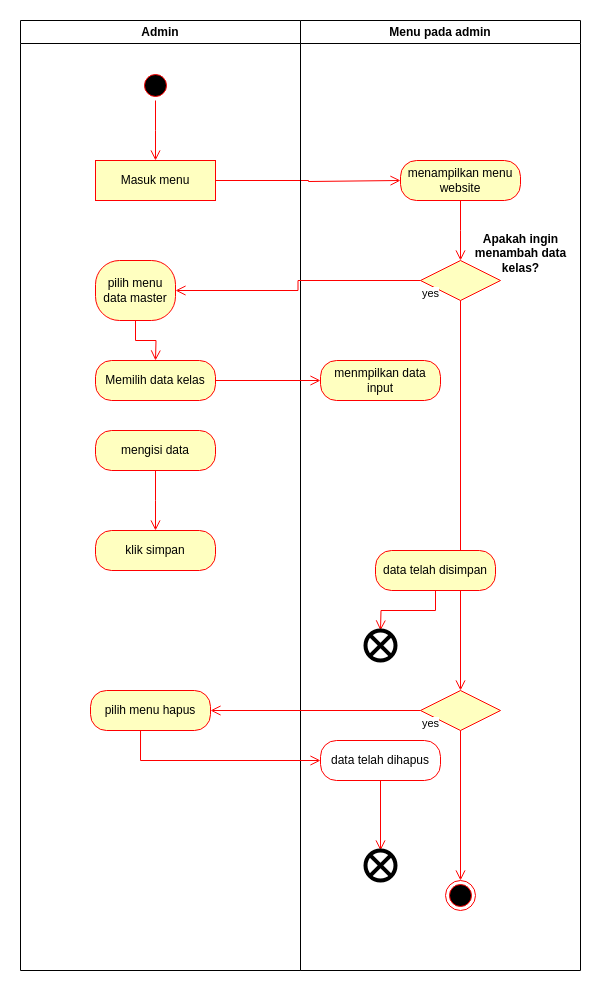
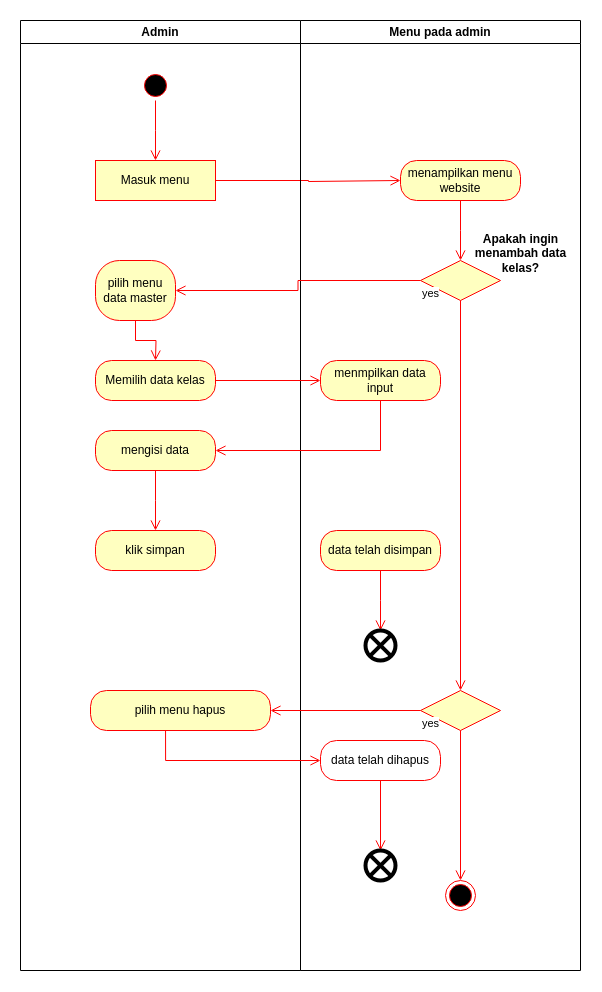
  <mxCell id="0" />
  <mxCell id="1" parent="0" />
  <mxCell id="2" value="Admin" style="swimlane;whiteSpace=wrap" parent="1" vertex="1"><mxGeometry x="20" y="20" width="280" height="950" as="geometry" /></mxCell>
  <mxCell id="3" value="" style="ellipse;html=1;shape=startState;fillColor=#000000;strokeColor=#ff0000;" parent="2" vertex="1"><mxGeometry x="120" y="50" width="30" height="30" as="geometry" /></mxCell>
  <mxCell id="4" value="" style="edgeStyle=orthogonalEdgeStyle;html=1;verticalAlign=bottom;endArrow=open;endSize=8;strokeColor=#ff0000;rounded=0;" parent="2" source="3" edge="1"><mxGeometry relative="1" as="geometry"><mxPoint x="135" y="140" as="targetPoint" /></mxGeometry></mxCell>
  <mxCell id="5" value="Masuk menu" style="whiteSpace=wrap;html=1;arcSize=40;fontColor=#000000;fillColor=#ffffc0;strokeColor=#ff0000;rounded=0;" parent="2" vertex="1"><mxGeometry x="75" y="140" width="120" height="40" as="geometry" /></mxCell>
  <mxCell id="6" value="" style="edgeStyle=orthogonalEdgeStyle;html=1;verticalAlign=bottom;endArrow=open;endSize=8;strokeColor=#ff0000;rounded=0;" parent="2" source="5" edge="1"><mxGeometry relative="1" as="geometry"><mxPoint x="380" y="160" as="targetPoint" /><Array as="points"><mxPoint x="288" y="160" /><mxPoint x="288" y="161" /></Array></mxGeometry></mxCell>
  <mxCell id="7" value="klik simpan" style="rounded=1;whiteSpace=wrap;html=1;arcSize=40;fontColor=#000000;fillColor=#ffffc0;strokeColor=#ff0000;" parent="2" vertex="1"><mxGeometry x="75" y="510" width="120" height="40" as="geometry" /></mxCell>
  <mxCell id="8" value="pilih menu data master" style="rounded=1;whiteSpace=wrap;html=1;arcSize=40;fontColor=#000000;fillColor=#ffffc0;strokeColor=#ff0000;" vertex="1" parent="2"><mxGeometry x="75" y="240" width="80" height="60" as="geometry" /></mxCell>
  <mxCell id="9" value="" style="edgeStyle=orthogonalEdgeStyle;html=1;verticalAlign=bottom;endArrow=open;endSize=8;strokeColor=#ff0000;rounded=0;" edge="1" source="8" parent="2"><mxGeometry relative="1" as="geometry"><mxPoint x="135" y="340" as="targetPoint" /></mxGeometry></mxCell>
  <mxCell id="10" value="Memilih data kelas" style="rounded=1;whiteSpace=wrap;html=1;arcSize=40;fontColor=#000000;fillColor=#ffffc0;strokeColor=#ff0000;" vertex="1" parent="2"><mxGeometry x="75" y="340" width="120" height="40" as="geometry" /></mxCell>
  <mxCell id="11" value="mengisi data" style="rounded=1;whiteSpace=wrap;html=1;arcSize=40;fontColor=#000000;fillColor=#ffffc0;strokeColor=#ff0000;" vertex="1" parent="2"><mxGeometry x="75" y="410" width="120" height="40" as="geometry" /></mxCell>
  <mxCell id="12" value="" style="edgeStyle=orthogonalEdgeStyle;html=1;verticalAlign=bottom;endArrow=open;endSize=8;strokeColor=#ff0000;rounded=0;" edge="1" source="11" parent="2"><mxGeometry relative="1" as="geometry"><mxPoint x="135" y="510" as="targetPoint" /></mxGeometry></mxCell>
- <mxCell id="13" value="pilih menu hapus" style="rounded=1;whiteSpace=wrap;html=1;arcSize=40;fontColor=#000000;fillColor=#ffffc0;strokeColor=#ff0000;" vertex="1" parent="2"><mxGeometry x="70" y="670" width="120" height="40" as="geometry" /></mxCell>
+ <mxCell id="13" value="pilih menu hapus" style="rounded=1;whiteSpace=wrap;html=1;arcSize=40;fontColor=#000000;fillColor=#ffffc0;strokeColor=#ff0000;" vertex="1" parent="2"><mxGeometry x="70" y="670" width="180" height="40" as="geometry" /></mxCell>
  <mxCell id="14" value="Menu pada admin" style="swimlane;whiteSpace=wrap;startSize=23;strokeColor=default;" parent="1" vertex="1"><mxGeometry x="300" y="20" width="280" height="950" as="geometry" /></mxCell>
  <mxCell id="15" value="menampilkan menu website" style="rounded=1;whiteSpace=wrap;html=1;arcSize=40;fontColor=#000000;fillColor=#ffffc0;strokeColor=#ff0000;" parent="14" vertex="1"><mxGeometry x="100" y="140" width="120" height="40" as="geometry" /></mxCell>
  <mxCell id="16" value="" style="edgeStyle=orthogonalEdgeStyle;html=1;verticalAlign=bottom;endArrow=open;endSize=8;strokeColor=#ff0000;rounded=0;" parent="14" source="15" edge="1"><mxGeometry relative="1" as="geometry"><mxPoint x="160" y="240" as="targetPoint" /></mxGeometry></mxCell>
  <mxCell id="17" value="" style="ellipse;html=1;shape=endState;fillColor=#000000;strokeColor=#ff0000;" parent="14" vertex="1"><mxGeometry x="145" y="860" width="30" height="30" as="geometry" /></mxCell>
  <mxCell id="18" value="" style="rhombus;whiteSpace=wrap;html=1;fontColor=#000000;fillColor=#ffffc0;strokeColor=#ff0000;" vertex="1" parent="14"><mxGeometry x="120" y="240" width="80" height="40" as="geometry" /></mxCell>
  <mxCell id="19" value="" style="edgeStyle=orthogonalEdgeStyle;html=1;align=left;verticalAlign=bottom;endArrow=open;endSize=8;strokeColor=#ff0000;rounded=0;exitX=0.5;exitY=1;exitDx=0;exitDy=0;entryX=0.5;entryY=0;entryDx=0;entryDy=0;" edge="1" source="18" parent="14" target="25"><mxGeometry x="-1" relative="1" as="geometry"><mxPoint x="160" y="580" as="targetPoint" /></mxGeometry></mxCell>
  <mxCell id="20" value="Apakah ingin&lt;br&gt;menambah data&lt;br&gt;kelas?" style="text;align=center;fontStyle=1;verticalAlign=middle;spacingLeft=3;spacingRight=3;strokeColor=none;rotatable=0;points=[[0,0.5],[1,0.5]];portConstraint=eastwest;html=1;" vertex="1" parent="14"><mxGeometry x="180" y="220" width="80" height="26" as="geometry" /></mxCell>
  <mxCell id="21" value="menmpilkan data input" style="rounded=1;whiteSpace=wrap;html=1;arcSize=40;fontColor=#000000;fillColor=#ffffc0;strokeColor=#ff0000;" vertex="1" parent="14"><mxGeometry x="20" y="340" width="120" height="40" as="geometry" /></mxCell>
- <mxCell id="22" value="data telah disimpan" style="rounded=1;whiteSpace=wrap;html=1;arcSize=40;fontColor=#000000;fillColor=#ffffc0;strokeColor=#ff0000;" vertex="1" parent="14"><mxGeometry x="75" y="530" width="120" height="40" as="geometry" /></mxCell>
+ <mxCell id="22" value="data telah disimpan" style="rounded=1;whiteSpace=wrap;html=1;arcSize=40;fontColor=#000000;fillColor=#ffffc0;strokeColor=#ff0000;" vertex="1" parent="14"><mxGeometry x="20" y="510" width="120" height="40" as="geometry" /></mxCell>
  <mxCell id="23" value="" style="edgeStyle=orthogonalEdgeStyle;html=1;verticalAlign=bottom;endArrow=open;endSize=8;strokeColor=#ff0000;rounded=0;" edge="1" source="22" parent="14"><mxGeometry relative="1" as="geometry"><mxPoint x="80" y="610" as="targetPoint" /></mxGeometry></mxCell>
  <mxCell id="24" value="" style="verticalLabelPosition=bottom;verticalAlign=top;html=1;shape=mxgraph.flowchart.or;strokeWidth=4;" vertex="1" parent="14"><mxGeometry x="65" y="610" width="30" height="30" as="geometry" /></mxCell>
  <mxCell id="25" value="" style="rhombus;whiteSpace=wrap;html=1;fontColor=#000000;fillColor=#ffffc0;strokeColor=#ff0000;" vertex="1" parent="14"><mxGeometry x="120" y="670" width="80" height="40" as="geometry" /></mxCell>
  <mxCell id="26" value="" style="edgeStyle=orthogonalEdgeStyle;html=1;align=left;verticalAlign=bottom;endArrow=open;endSize=8;strokeColor=#ff0000;rounded=0;entryX=0.5;entryY=0;entryDx=0;entryDy=0;" edge="1" source="25" parent="14" target="17"><mxGeometry x="-1" relative="1" as="geometry"><mxPoint x="300" y="690" as="targetPoint" /></mxGeometry></mxCell>
  <mxCell id="27" value="data telah dihapus" style="rounded=1;whiteSpace=wrap;html=1;arcSize=40;fontColor=#000000;fillColor=#ffffff;strokeColor=#ff0000;" vertex="1" parent="14"><mxGeometry x="20" y="720" width="120" height="40" as="geometry" /></mxCell>
  <mxCell id="28" value="" style="edgeStyle=orthogonalEdgeStyle;html=1;verticalAlign=bottom;endArrow=open;endSize=8;strokeColor=#ff0000;rounded=0;entryX=0.5;entryY=0;entryDx=0;entryDy=0;entryPerimeter=0;" edge="1" source="27" parent="14" target="29"><mxGeometry relative="1" as="geometry"><mxPoint x="70" y="830" as="targetPoint" /></mxGeometry></mxCell>
  <mxCell id="29" value="" style="verticalLabelPosition=bottom;verticalAlign=top;html=1;shape=mxgraph.flowchart.or;strokeWidth=4;" vertex="1" parent="14"><mxGeometry x="65" y="830" width="30" height="30" as="geometry" /></mxCell>
  <mxCell id="30" value="" style="edgeStyle=orthogonalEdgeStyle;html=1;verticalAlign=bottom;endArrow=open;endSize=8;strokeColor=#ff0000;rounded=0;exitX=1;exitY=0.5;exitDx=0;exitDy=0;" edge="1" parent="1" source="10"><mxGeometry relative="1" as="geometry"><mxPoint x="320" y="380" as="targetPoint" /><mxPoint x="470" y="410" as="sourcePoint" /></mxGeometry></mxCell>
  <mxCell id="31" value="yes" style="edgeStyle=orthogonalEdgeStyle;html=1;align=left;verticalAlign=top;endArrow=open;endSize=8;strokeColor=#ff0000;rounded=0;exitX=0;exitY=0.5;exitDx=0;exitDy=0;entryX=1;entryY=0.5;entryDx=0;entryDy=0;" edge="1" source="18" parent="1" target="8"><mxGeometry x="-1" relative="1" as="geometry"><mxPoint x="460" y="360" as="targetPoint" /></mxGeometry></mxCell>
+ <mxCell id="32" value="" style="edgeStyle=orthogonalEdgeStyle;html=1;verticalAlign=bottom;endArrow=open;endSize=8;strokeColor=#ff0000;rounded=0;entryX=1;entryY=0.5;entryDx=0;entryDy=0;exitX=0.5;exitY=1;exitDx=0;exitDy=0;" edge="1" source="21" parent="1" target="11"><mxGeometry relative="1" as="geometry"><mxPoint x="380" y="463" as="targetPoint" /></mxGeometry></mxCell>
  <mxCell id="33" value="yes" style="edgeStyle=orthogonalEdgeStyle;html=1;align=left;verticalAlign=top;endArrow=open;endSize=8;strokeColor=#ff0000;rounded=0;entryX=1;entryY=0.5;entryDx=0;entryDy=0;" edge="1" source="25" parent="1" target="13"><mxGeometry x="-1" relative="1" as="geometry"><mxPoint x="460" y="790" as="targetPoint" /></mxGeometry></mxCell>
  <mxCell id="34" value="" style="edgeStyle=orthogonalEdgeStyle;html=1;verticalAlign=bottom;endArrow=open;endSize=8;strokeColor=#ff0000;rounded=0;entryX=0;entryY=0.5;entryDx=0;entryDy=0;exitX=0.417;exitY=1;exitDx=0;exitDy=0;exitPerimeter=0;" edge="1" source="13" parent="1" target="27"><mxGeometry relative="1" as="geometry"><mxPoint x="150" y="800" as="targetPoint" /></mxGeometry></mxCell>
